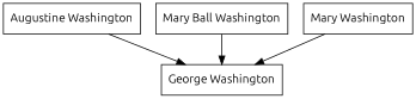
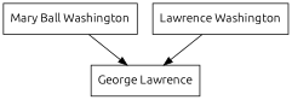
  digraph {
    fontname=Ubuntu
    rankdir=TB
    node [fontname=Ubuntu shape=rectangle]
    edge [fontname=Ubuntu]
-   n1 [label="George Washington"]
-   n2 [label="Augustine Washington"]
+   n1 [label="George Lawrence"]
    n3 [label="Mary Ball Washington"]
-   n4 [label="Mary Washington"]
-   n2 -> n1
+   n4 [label="Lawrence Washington"]
    n3 -> n1
    n4 -> n1
  }
